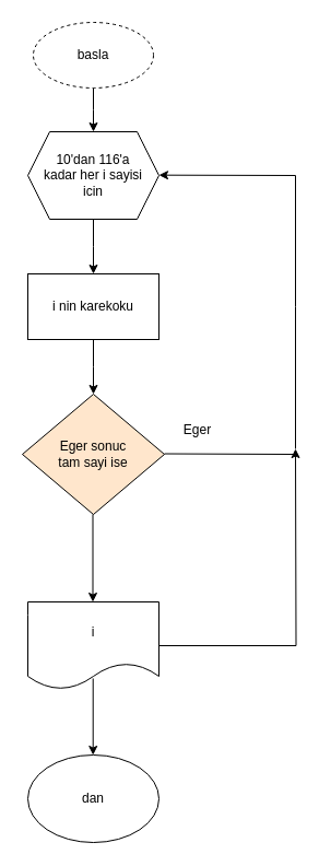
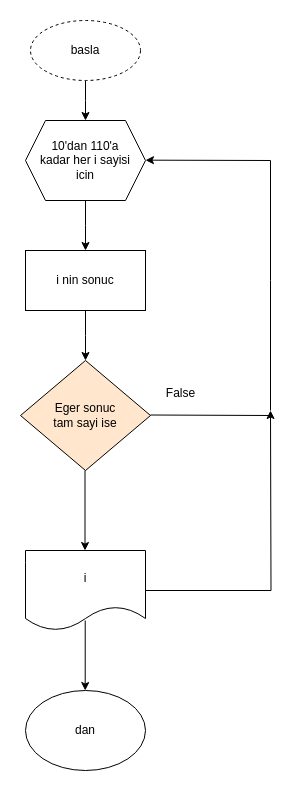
  <mxCell id="0" />
  <mxCell id="1" parent="0" />
  <mxCell id="2" style="edgeStyle=orthogonalEdgeStyle;rounded=0;orthogonalLoop=1;jettySize=auto;html=1;" edge="1" parent="1" source="3"><mxGeometry relative="1" as="geometry"><mxPoint x="85" y="120" as="targetPoint" /></mxGeometry></mxCell>
  <mxCell id="3" value="basla" style="ellipse;whiteSpace=wrap;html=1;dashed=1;" vertex="1" parent="1"><mxGeometry x="30" y="20" width="110" height="60" as="geometry" /></mxCell>
  <mxCell id="4" style="edgeStyle=orthogonalEdgeStyle;rounded=0;orthogonalLoop=1;jettySize=auto;html=1;" edge="1" parent="1" source="5"><mxGeometry relative="1" as="geometry"><mxPoint x="85" y="250" as="targetPoint" /></mxGeometry></mxCell>
- <mxCell id="5" value="&lt;div&gt;10'dan 116'a&lt;/div&gt;&lt;div&gt;kadar her i sayisi&lt;/div&gt;&lt;div&gt;icin&lt;br&gt;&lt;/div&gt;" style="shape=hexagon;perimeter=hexagonPerimeter2;whiteSpace=wrap;html=1;fixedSize=1;" vertex="1" parent="1"><mxGeometry x="25" y="120" width="120" height="80" as="geometry" /></mxCell>
+ <mxCell id="5" value="&lt;div&gt;10'dan 110'a&lt;/div&gt;&lt;div&gt;kadar her i sayisi&lt;/div&gt;&lt;div&gt;icin&lt;br&gt;&lt;/div&gt;" style="shape=hexagon;perimeter=hexagonPerimeter2;whiteSpace=wrap;html=1;fixedSize=1;" vertex="1" parent="1"><mxGeometry x="25" y="120" width="120" height="80" as="geometry" /></mxCell>
  <mxCell id="6" style="edgeStyle=orthogonalEdgeStyle;rounded=0;orthogonalLoop=1;jettySize=auto;html=1;" edge="1" parent="1" source="7"><mxGeometry relative="1" as="geometry"><mxPoint x="85" y="360" as="targetPoint" /></mxGeometry></mxCell>
- <mxCell id="7" value="i nin karekoku" style="rounded=0;whiteSpace=wrap;html=1;" vertex="1" parent="1"><mxGeometry x="25" y="250" width="120" height="60" as="geometry" /></mxCell>
+ <mxCell id="7" value="i nin sonuc" style="rounded=0;whiteSpace=wrap;html=1;" vertex="1" parent="1"><mxGeometry x="25" y="250" width="120" height="60" as="geometry" /></mxCell>
  <mxCell id="8" value="&lt;div&gt;Eger sonuc&lt;/div&gt;&lt;div&gt;tam sayi ise&lt;br&gt;&lt;/div&gt;" style="rhombus;whiteSpace=wrap;html=1;fillColor=#ffe6cc;" vertex="1" parent="1"><mxGeometry x="20" y="360" width="130" height="110" as="geometry" /></mxCell>
  <mxCell id="9" value="" style="endArrow=classic;html=1;rounded=0;" edge="1" parent="1"><mxGeometry width="50" height="50" relative="1" as="geometry"><mxPoint x="270" y="160" as="sourcePoint" /><mxPoint x="145" y="159.66" as="targetPoint" /></mxGeometry></mxCell>
  <mxCell id="10" value="" style="endArrow=none;html=1;rounded=0;" edge="1" parent="1"><mxGeometry width="50" height="50" relative="1" as="geometry"><mxPoint x="150" y="414.5" as="sourcePoint" /><mxPoint x="270" y="415" as="targetPoint" /></mxGeometry></mxCell>
  <mxCell id="11" value="" style="endArrow=none;html=1;rounded=0;" edge="1" parent="1"><mxGeometry width="50" height="50" relative="1" as="geometry"><mxPoint x="270" y="160" as="sourcePoint" /><mxPoint x="270" y="280" as="targetPoint" /></mxGeometry></mxCell>
  <mxCell id="12" value="" style="endArrow=none;html=1;rounded=0;" edge="1" parent="1"><mxGeometry width="50" height="50" relative="1" as="geometry"><mxPoint x="270" y="280" as="sourcePoint" /><mxPoint x="270" y="410" as="targetPoint" /></mxGeometry></mxCell>
- <mxCell id="13" value="Eger" style="text;html=1;align=center;verticalAlign=middle;resizable=0;points=[];autosize=1;strokeColor=none;fillColor=none;" vertex="1" parent="1"><mxGeometry x="155" y="378" width="50" height="30" as="geometry" /></mxCell>
+ <mxCell id="13" value="False" style="text;html=1;align=center;verticalAlign=middle;resizable=0;points=[];autosize=1;strokeColor=none;fillColor=none;" vertex="1" parent="1"><mxGeometry x="155" y="378" width="50" height="30" as="geometry" /></mxCell>
  <mxCell id="14" value="" style="edgeStyle=none;orthogonalLoop=1;jettySize=auto;html=1;rounded=0;" edge="1" parent="1"><mxGeometry width="100" relative="1" as="geometry"><mxPoint x="84.5" y="470" as="sourcePoint" /><mxPoint x="84.5" y="550" as="targetPoint" /><Array as="points" /></mxGeometry></mxCell>
  <mxCell id="15" style="edgeStyle=orthogonalEdgeStyle;rounded=0;orthogonalLoop=1;jettySize=auto;html=1;" edge="1" parent="1" source="17"><mxGeometry relative="1" as="geometry"><mxPoint x="270" y="410" as="targetPoint" /></mxGeometry></mxCell>
  <mxCell id="16" style="edgeStyle=orthogonalEdgeStyle;rounded=0;orthogonalLoop=1;jettySize=auto;html=1;" edge="1" parent="1"><mxGeometry relative="1" as="geometry"><mxPoint x="84.71" y="690" as="targetPoint" /><mxPoint x="84.71" y="620" as="sourcePoint" /></mxGeometry></mxCell>
  <mxCell id="17" value="i" style="shape=document;whiteSpace=wrap;html=1;boundedLbl=1;" vertex="1" parent="1"><mxGeometry x="25" y="550" width="120" height="80" as="geometry" /></mxCell>
  <mxCell id="18" value="dan" style="ellipse;whiteSpace=wrap;html=1;" vertex="1" parent="1"><mxGeometry x="25" y="690" width="120" height="80" as="geometry" /></mxCell>
